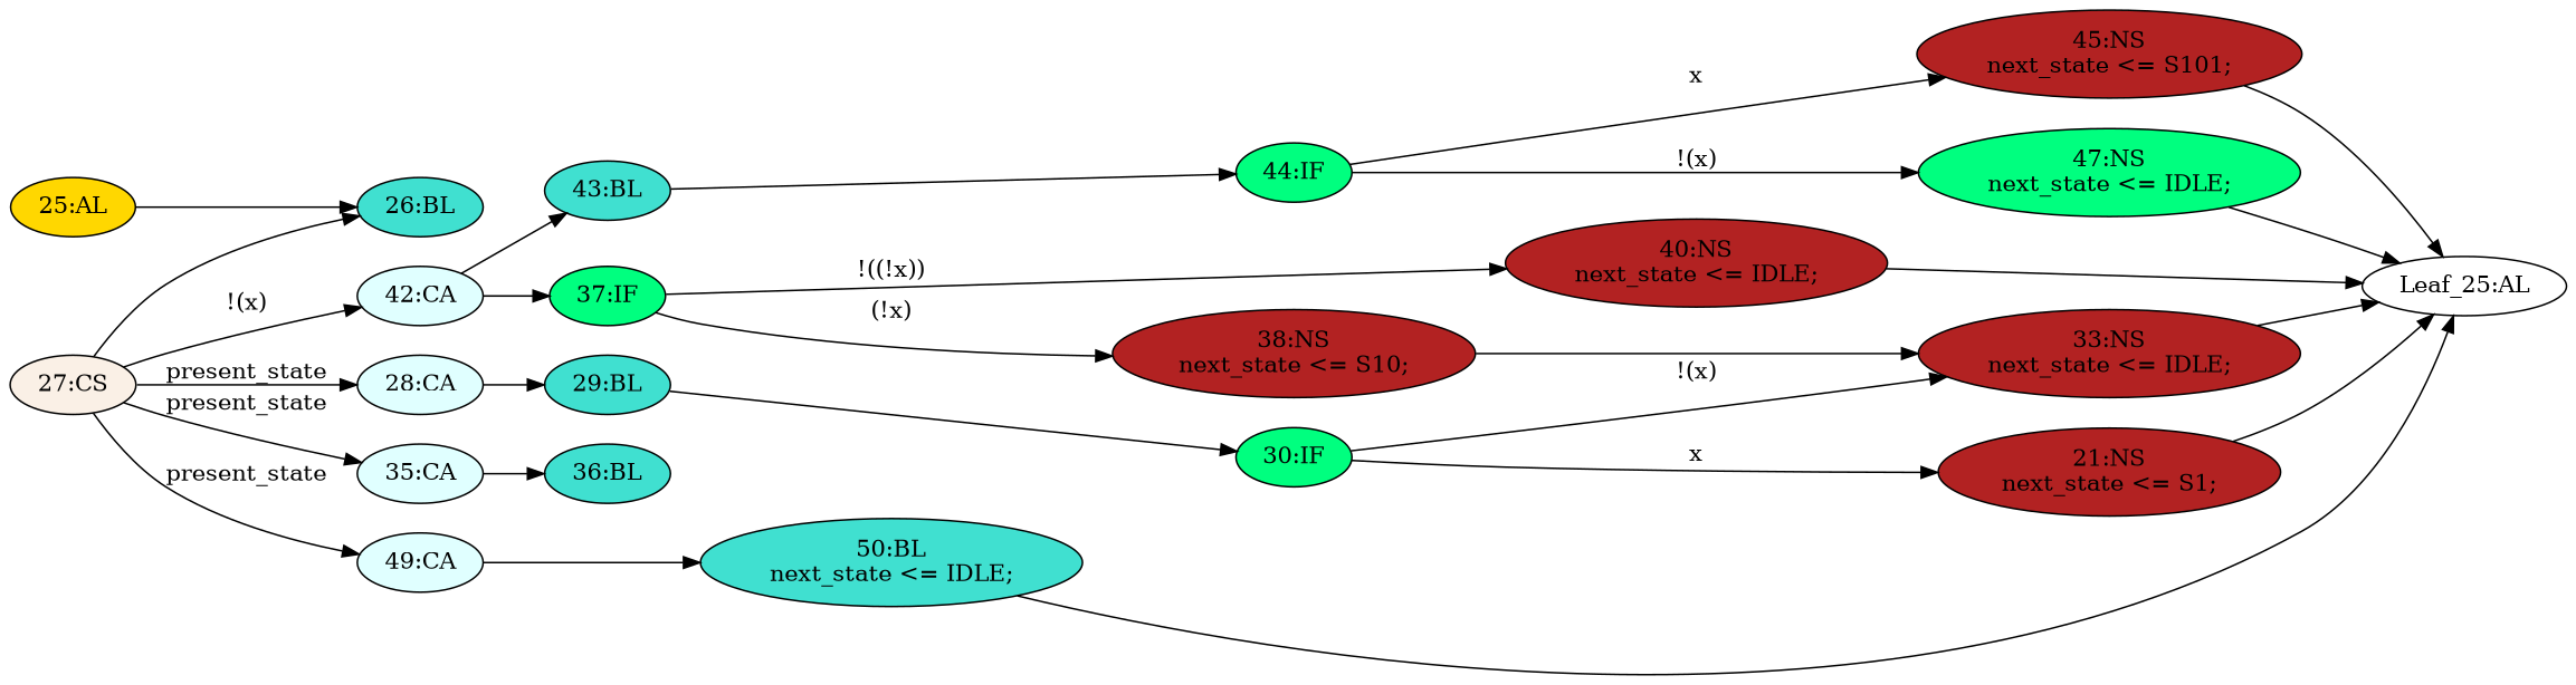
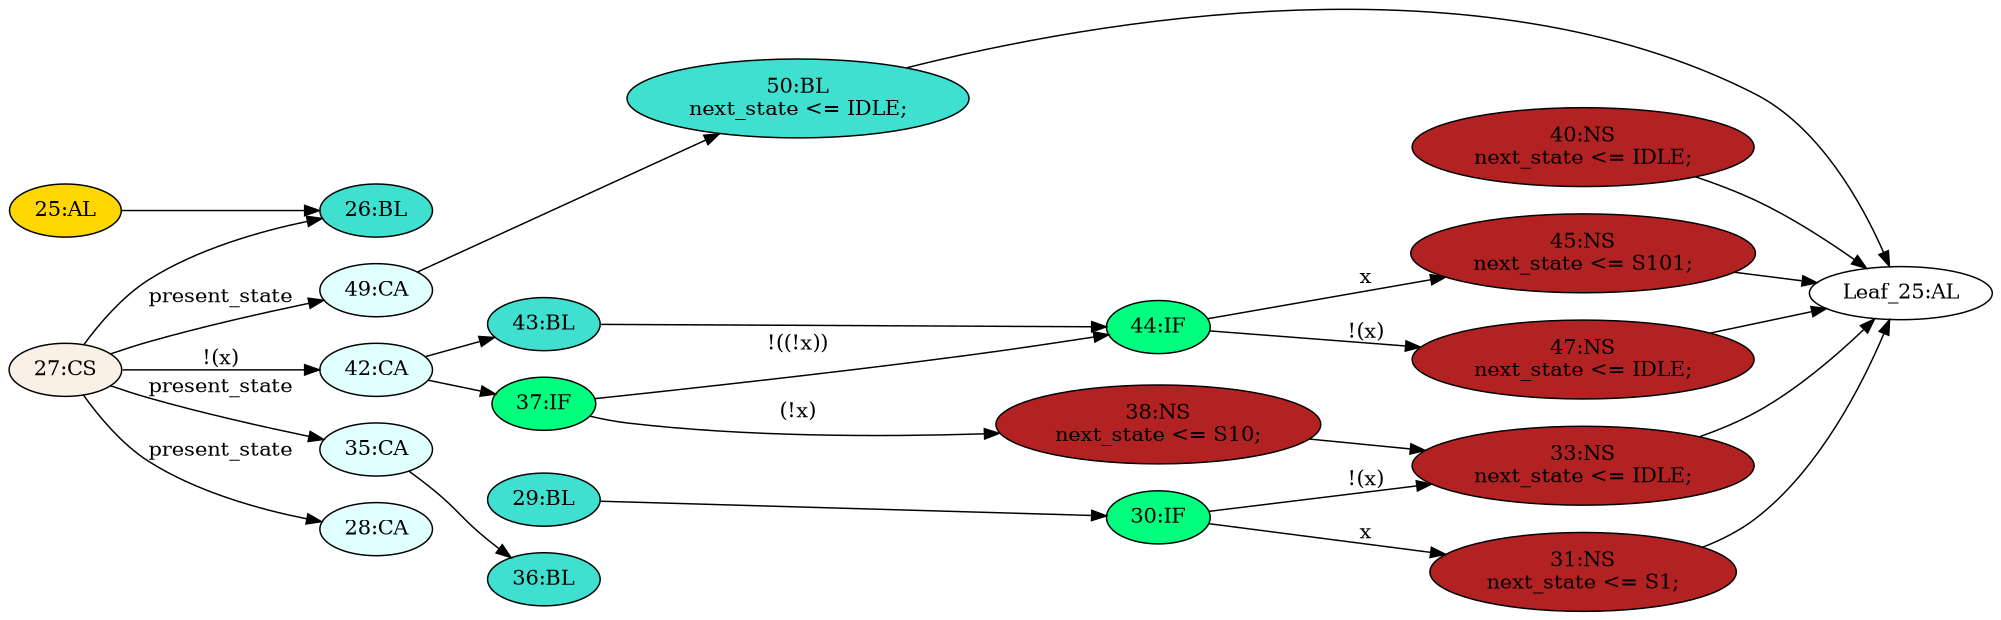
  strict digraph {
    rankdir=LR
    node [fillcolor=firebrick statements="[]" style=filled typ=NonblockingSubstitution]
    edge [cond="[]" lineno=None]
    n1 [ast="<pyverilog.vparser.ast.Always object at 0x7f7bd6fb9790>" clk_sens=False fillcolor=gold label="25:AL" sens="[]" typ=Always use_var="['x', 'present_state']"]
    n2 [ast="<pyverilog.vparser.ast.Block object at 0x7f7bd6fb9850>" fillcolor=turquoise label="26:BL" typ=Block]
    n3 [ast="<pyverilog.vparser.ast.CaseStatement object at 0x7f7bd6fb9890>" fillcolor=linen label="27:CS" typ=CaseStatement]
    n4 [ast="<pyverilog.vparser.ast.Case object at 0x7f7bd6fb9950>" fillcolor=lightcyan label="28:CA" typ=Case]
    n5 [ast="<pyverilog.vparser.ast.Case object at 0x7f7bd6ae5210>" fillcolor=lightcyan label="49:CA" typ=Case]
    n6 [ast="<pyverilog.vparser.ast.Case object at 0x7f7bd6fb9e10>" fillcolor=lightcyan label="42:CA" typ=Case]
    n7 [ast="<pyverilog.vparser.ast.Case object at 0x7f7bd6fb9a10>" fillcolor=lightcyan label="35:CA" typ=Case]
    n8 [def_var="['next_state']" label="Leaf_25:AL" fillcolor="" statements="" style="" typ=""]
    n9 [ast="<pyverilog.vparser.ast.Block object at 0x7f7bd6ae5290>" fillcolor=turquoise label="50:BL\nnext_state <= IDLE;" statements="[<pyverilog.vparser.ast.NonblockingSubstitution object at 0x7f7bd6ae52d0>]" typ=Block]
    n10 [ast="<pyverilog.vparser.ast.IfStatement object at 0x7f7bd6fb9ad0>" fillcolor=springgreen label="37:IF" typ=IfStatement]
    n11 [ast="<pyverilog.vparser.ast.NonblockingSubstitution object at 0x7f7bd6fb9b10>" label="40:NS\nnext_state <= IDLE;" statements="[<pyverilog.vparser.ast.NonblockingSubstitution object at 0x7f7bd6fb9b10>]"]
    n12 [ast="<pyverilog.vparser.ast.NonblockingSubstitution object at 0x7f7bd6fb9c50>" label="38:NS\nnext_state <= S10;" statements="[<pyverilog.vparser.ast.NonblockingSubstitution object at 0x7f7bd6fb9c50>]"]
    n13 [ast="<pyverilog.vparser.ast.NonblockingSubstitution object at 0x7f7bd6fb9410>" label="33:NS\nnext_state <= IDLE;" statements="[<pyverilog.vparser.ast.NonblockingSubstitution object at 0x7f7bd6fb9410>]"]
    n14 [ast="<pyverilog.vparser.ast.Block object at 0x7f7bd6fb9e90>" fillcolor=turquoise label="43:BL" typ=Block]
    n15 [ast="<pyverilog.vparser.ast.IfStatement object at 0x7f7bd6fb9ed0>" fillcolor=springgreen label="44:IF" typ=IfStatement]
-   n16 [ast="<pyverilog.vparser.ast.NonblockingSubstitution object at 0x7f7bd6fb9f10>" fillcolor=springgreen label="47:NS\nnext_state <= IDLE;" statements="[<pyverilog.vparser.ast.NonblockingSubstitution object at 0x7f7bd6fb9f10>]"]
+   n16 [ast="<pyverilog.vparser.ast.NonblockingSubstitution object at 0x7f7bd6fb9f10>" label="47:NS\nnext_state <= IDLE;" statements="[<pyverilog.vparser.ast.NonblockingSubstitution object at 0x7f7bd6fb9f10>]"]
    n17 [ast="<pyverilog.vparser.ast.NonblockingSubstitution object at 0x7f7bd6ae5090>" label="45:NS\nnext_state <= S101;" statements="[<pyverilog.vparser.ast.NonblockingSubstitution object at 0x7f7bd6ae5090>]"]
-   n18 [ast="<pyverilog.vparser.ast.NonblockingSubstitution object at 0x7f7bd6fb95d0>" label="21:NS\nnext_state <= S1;" statements="[<pyverilog.vparser.ast.NonblockingSubstitution object at 0x7f7bd6fb95d0>]"]
+   n18 [ast="<pyverilog.vparser.ast.NonblockingSubstitution object at 0x7f7bd6fb95d0>" label="31:NS\nnext_state <= S1;" statements="[<pyverilog.vparser.ast.NonblockingSubstitution object at 0x7f7bd6fb95d0>]"]
    n19 [ast="<pyverilog.vparser.ast.Block object at 0x7f7bd6fb99d0>" fillcolor=turquoise label="29:BL" typ=Block]
    n20 [ast="<pyverilog.vparser.ast.Block object at 0x7f7bd6fb9a90>" fillcolor=turquoise label="36:BL" typ=Block]
    n21 [ast="<pyverilog.vparser.ast.IfStatement object at 0x7f7bd6fb9090>" fillcolor=springgreen label="30:IF" typ=IfStatement]
    n1 -> n2
    n3 -> n2
    n3 -> n4 [cond="['present_state']" label=present_state lineno=27]
    n3 -> n5 [cond="['present_state']" label=present_state lineno=27]
    n3 -> n6 [cond="['present_state']" label="!(x)" lineno=27]
    n3 -> n7 [cond="['present_state']" label=present_state lineno=27]
-   n4 -> n19
    n5 -> n9
    n6 -> n10
    n6 -> n14
    n7 -> n20
    n9 -> n8
-   n10 -> n11 [cond="['x']" label="!((!x))" lineno=37]
+   n10 -> n15 [cond="['x']" label="!((!x))" lineno=37]
    n10 -> n12 [cond="['x']" label="(!x)" lineno=37]
    n11 -> n8
    n12 -> n13
    n13 -> n8
    n14 -> n15
    n15 -> n16 [cond="['x']" label="!(x)" lineno=44]
    n15 -> n17 [cond="['x']" label=x lineno=44]
    n16 -> n8
    n17 -> n8
    n18 -> n8
    n19 -> n21
    n21 -> n13 [cond="['x']" label="!(x)" lineno=30]
    n21 -> n18 [cond="['x']" label=x lineno=30]
  }
